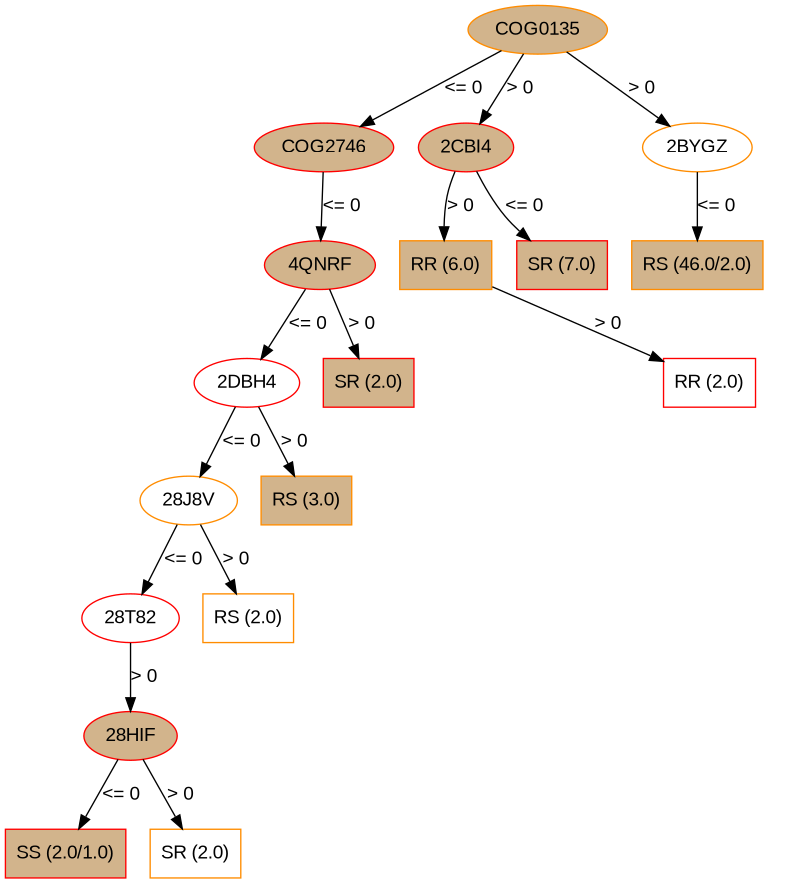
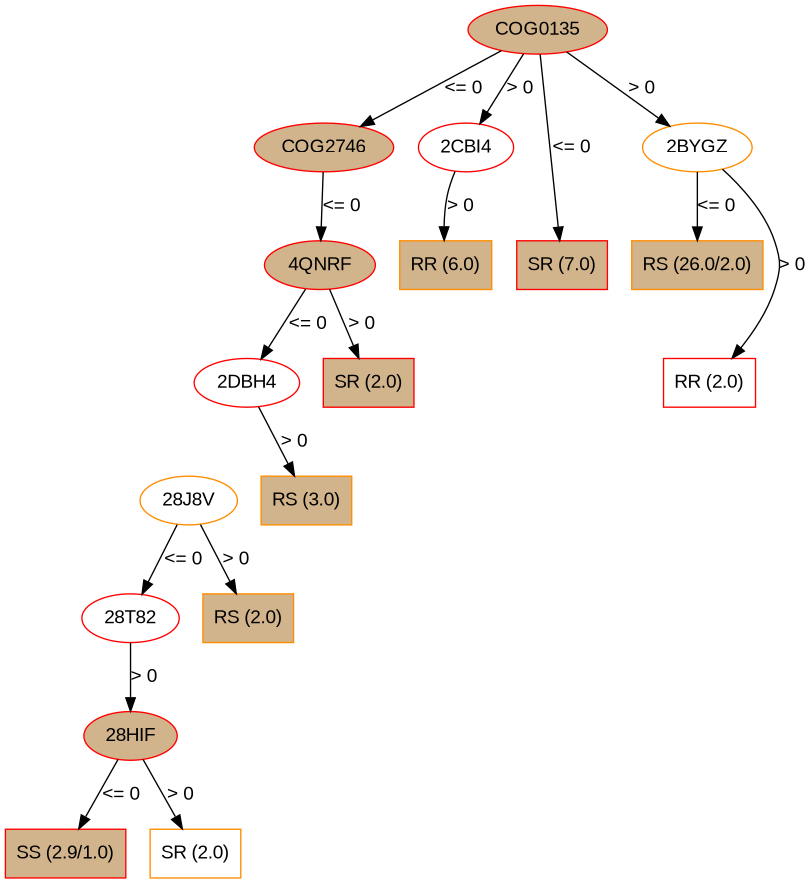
  digraph {
    fontname="Liberation Sans"
    node [color=red fillcolor=tan fontname="Liberation Sans" style=filled]
    edge [fontname="Liberation Sans"]
-   n1 [color=darkorange label=COG0135]
+   n1 [label=COG0135]
    n2 [label=COG2746]
-   n3 [label="2CBI4"]
+   n3 [fillcolor=white label="2CBI4"]
    n4 [color=darkorange fillcolor=white label="2BYGZ"]
    n5 [label="4QNRF"]
    n6 [label="SR (7.0)" shape=box]
    n7 [color=darkorange label="RR (6.0)" shape=box]
    n8 [fillcolor=white label="2DBH4"]
    n9 [label="SR (2.0)" shape=box]
-   n10 [color=darkorange label="RS (46.0/2.0)" shape=box]
+   n10 [color=darkorange label="RS (26.0/2.0)" shape=box]
    n11 [fillcolor=white label="RR (2.0)" shape=box]
    n12 [color=darkorange fillcolor=white label="28J8V"]
    n13 [color=darkorange label="RS (3.0)" shape=box]
    n14 [fillcolor=white label="28T82"]
-   n15 [color=darkorange fillcolor=white label="RS (2.0)" shape=box]
+   n15 [color=darkorange label="RS (2.0)" shape=box]
    n16 [label="28HIF"]
-   n17 [label="SS (2.0/1.0)" shape=box]
+   n17 [label="SS (2.9/1.0)" shape=box]
    n18 [color=darkorange fillcolor=white label="SR (2.0)" shape=box]
    n1 -> n2 [label="<= 0"]
    n1 -> n3 [label="> 0"]
    n1 -> n4 [label="> 0"]
    n2 -> n5 [label="<= 0"]
-   n3 -> n6 [label="<= 0"]
+   n1 -> n6 [label="<= 0"]
    n3 -> n7 [label="> 0"]
    n4 -> n10 [label="<= 0"]
-   n7 -> n11 [label="> 0"]
+   n4 -> n11 [label="> 0"]
    n5 -> n8 [label="<= 0"]
    n5 -> n9 [label="> 0"]
-   n8 -> n12 [label="<= 0"]
    n8 -> n13 [label="> 0"]
    n12 -> n14 [label="<= 0"]
    n12 -> n15 [label="> 0"]
    n14 -> n16 [label="> 0"]
    n16 -> n17 [label="<= 0"]
    n16 -> n18 [label="> 0"]
  }
